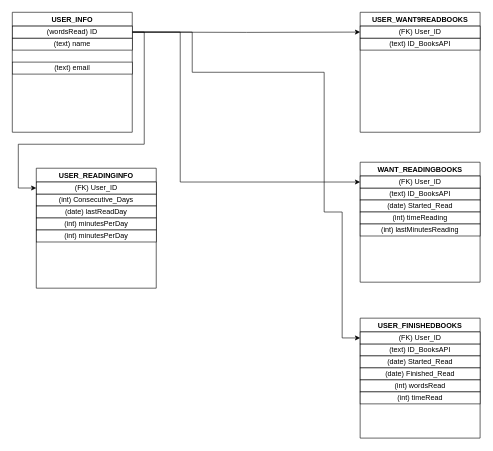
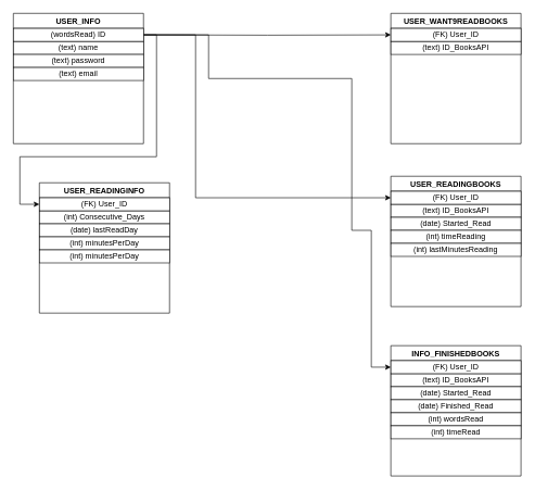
  <mxCell id="0" />
  <mxCell id="1" parent="0" />
  <mxCell id="2" value="" style="edgeStyle=orthogonalEdgeStyle;rounded=0;orthogonalLoop=1;jettySize=auto;html=1;entryX=0;entryY=0.5;entryDx=0;entryDy=0;exitX=1;exitY=0.5;exitDx=0;exitDy=0;" edge="1" parent="1" source="7" target="28"><mxGeometry relative="1" as="geometry"><mxPoint x="250" y="120" as="sourcePoint" /><mxPoint x="310" y="53" as="targetPoint" /><Array as="points"><mxPoint x="300" y="53" /><mxPoint x="300" y="303" /></Array></mxGeometry></mxCell>
  <mxCell id="3" value="" style="edgeStyle=orthogonalEdgeStyle;rounded=0;orthogonalLoop=1;jettySize=auto;html=1;entryX=0;entryY=0.5;entryDx=0;entryDy=0;" edge="1" parent="1" target="19"><mxGeometry relative="1" as="geometry"><mxPoint x="220" y="53" as="sourcePoint" /><mxPoint x="450" y="270" as="targetPoint" /></mxGeometry></mxCell>
  <mxCell id="4" value="" style="edgeStyle=orthogonalEdgeStyle;rounded=0;orthogonalLoop=1;jettySize=auto;html=1;entryX=0;entryY=0.5;entryDx=0;entryDy=0;exitX=1;exitY=0.5;exitDx=0;exitDy=0;" edge="1" parent="1" source="7" target="12"><mxGeometry relative="1" as="geometry"><mxPoint x="270" y="70" as="sourcePoint" /><mxPoint x="160" y="290" as="targetPoint" /><Array as="points"><mxPoint x="320" y="53" /><mxPoint x="320" y="120" /><mxPoint x="540" y="120" /><mxPoint x="540" y="353" /><mxPoint x="570" y="353" /><mxPoint x="570" y="563" /></Array></mxGeometry></mxCell>
  <mxCell id="5" value="USER_INFO" style="swimlane;" vertex="1" parent="1"><mxGeometry x="20" y="20" width="200" height="200" as="geometry"><mxRectangle x="30" y="20" width="80" height="23" as="alternateBounds" /></mxGeometry></mxCell>
  <mxCell id="6" value="(text) name" style="whiteSpace=wrap;html=1;" vertex="1" parent="5"><mxGeometry y="43" width="200" height="20" as="geometry" /></mxCell>
  <mxCell id="7" value="(wordsRead) ID" style="whiteSpace=wrap;html=1;" vertex="1" parent="5"><mxGeometry y="23" width="200" height="20" as="geometry" /></mxCell>
+ <mxCell id="8" value="(text) password" style="whiteSpace=wrap;html=1;" vertex="1" parent="5"><mxGeometry y="63" width="200" height="20" as="geometry" /></mxCell>
  <mxCell id="9" value="(text) email" style="whiteSpace=wrap;html=1;" vertex="1" parent="5"><mxGeometry y="83" width="200" height="20" as="geometry" /></mxCell>
- <mxCell id="10" value="USER_FINISHEDBOOKS" style="swimlane;" vertex="1" parent="1"><mxGeometry x="600" y="530" width="200" height="200" as="geometry"><mxRectangle x="30" y="20" width="80" height="23" as="alternateBounds" /></mxGeometry></mxCell>
+ <mxCell id="10" value="INFO_FINISHEDBOOKS" style="swimlane;" vertex="1" parent="1"><mxGeometry x="600" y="530" width="200" height="200" as="geometry"><mxRectangle x="30" y="20" width="80" height="23" as="alternateBounds" /></mxGeometry></mxCell>
  <mxCell id="11" value="(text) ID_BooksAPI" style="whiteSpace=wrap;html=1;" vertex="1" parent="10"><mxGeometry y="43" width="200" height="20" as="geometry" /></mxCell>
  <mxCell id="12" value="(FK) User_ID" style="whiteSpace=wrap;html=1;" vertex="1" parent="10"><mxGeometry y="23" width="200" height="20" as="geometry" /></mxCell>
  <mxCell id="13" value="(date) Started_Read" style="whiteSpace=wrap;html=1;" vertex="1" parent="10"><mxGeometry y="63" width="200" height="20" as="geometry" /></mxCell>
  <mxCell id="14" value="(date) Finished_Read" style="whiteSpace=wrap;html=1;" vertex="1" parent="10"><mxGeometry y="83" width="200" height="20" as="geometry" /></mxCell>
  <mxCell id="15" value="(int) wordsRead" style="whiteSpace=wrap;html=1;" vertex="1" parent="10"><mxGeometry y="103" width="200" height="20" as="geometry" /></mxCell>
  <mxCell id="16" value="(int) timeRead" style="whiteSpace=wrap;html=1;" vertex="1" parent="10"><mxGeometry y="123" width="200" height="20" as="geometry" /></mxCell>
  <mxCell id="17" value="USER_WANT9READBOOKS" style="swimlane;" vertex="1" parent="1"><mxGeometry x="600" y="20" width="200" height="200" as="geometry"><mxRectangle x="30" y="20" width="80" height="23" as="alternateBounds" /></mxGeometry></mxCell>
  <mxCell id="18" value="(text) ID_BooksAPI" style="whiteSpace=wrap;html=1;" vertex="1" parent="17"><mxGeometry y="43" width="200" height="20" as="geometry" /></mxCell>
  <mxCell id="19" value="(FK) User_ID" style="whiteSpace=wrap;html=1;" vertex="1" parent="17"><mxGeometry y="23" width="200" height="20" as="geometry" /></mxCell>
  <mxCell id="20" value="USER_READINGINFO" style="swimlane;" vertex="1" parent="1"><mxGeometry x="60" y="280" width="200" height="200" as="geometry"><mxRectangle x="30" y="20" width="80" height="23" as="alternateBounds" /></mxGeometry></mxCell>
  <mxCell id="21" value="(int) Consecutive_Days" style="whiteSpace=wrap;html=1;" vertex="1" parent="20"><mxGeometry y="43" width="200" height="20" as="geometry" /></mxCell>
  <mxCell id="22" value="(FK) User_ID" style="whiteSpace=wrap;html=1;" vertex="1" parent="20"><mxGeometry y="23" width="200" height="20" as="geometry" /></mxCell>
  <mxCell id="23" value="(date) lastReadDay" style="whiteSpace=wrap;html=1;" vertex="1" parent="20"><mxGeometry y="63" width="200" height="20" as="geometry" /></mxCell>
  <mxCell id="24" value="(int) minutesPerDay" style="whiteSpace=wrap;html=1;" vertex="1" parent="20"><mxGeometry y="83" width="200" height="20" as="geometry" /></mxCell>
  <mxCell id="25" value="(int) minutesPerDay" style="whiteSpace=wrap;html=1;" vertex="1" parent="20"><mxGeometry y="103" width="200" height="20" as="geometry" /></mxCell>
- <mxCell id="26" value="WANT_READINGBOOKS" style="swimlane;" vertex="1" parent="1"><mxGeometry x="600" y="270" width="200" height="200" as="geometry"><mxRectangle x="30" y="20" width="80" height="23" as="alternateBounds" /></mxGeometry></mxCell>
+ <mxCell id="26" value="USER_READINGBOOKS" style="swimlane;" vertex="1" parent="1"><mxGeometry x="600" y="270" width="200" height="200" as="geometry"><mxRectangle x="30" y="20" width="80" height="23" as="alternateBounds" /></mxGeometry></mxCell>
  <mxCell id="27" value="(text) ID_BooksAPI" style="whiteSpace=wrap;html=1;" vertex="1" parent="26"><mxGeometry y="43" width="200" height="20" as="geometry" /></mxCell>
  <mxCell id="28" value="(FK) User_ID" style="whiteSpace=wrap;html=1;" vertex="1" parent="26"><mxGeometry y="23" width="200" height="20" as="geometry" /></mxCell>
  <mxCell id="29" value="(date) Started_Read" style="whiteSpace=wrap;html=1;" vertex="1" parent="26"><mxGeometry y="63" width="200" height="20" as="geometry" /></mxCell>
  <mxCell id="30" value="(int) timeReading" style="whiteSpace=wrap;html=1;" vertex="1" parent="26"><mxGeometry y="83" width="200" height="20" as="geometry" /></mxCell>
  <mxCell id="31" value="(int) lastMinutesReading" style="whiteSpace=wrap;html=1;" vertex="1" parent="26"><mxGeometry y="103" width="200" height="20" as="geometry" /></mxCell>
  <mxCell id="32" value="" style="edgeStyle=orthogonalEdgeStyle;rounded=0;orthogonalLoop=1;jettySize=auto;html=1;entryX=0;entryY=0.5;entryDx=0;entryDy=0;exitX=1;exitY=0.5;exitDx=0;exitDy=0;" edge="1" parent="1" source="7" target="22"><mxGeometry relative="1" as="geometry"><mxPoint x="250" y="260" as="sourcePoint" /><Array as="points"><mxPoint x="240" y="53" /><mxPoint x="240" y="240" /><mxPoint x="30" y="240" /><mxPoint x="30" y="313" /></Array></mxGeometry></mxCell>
